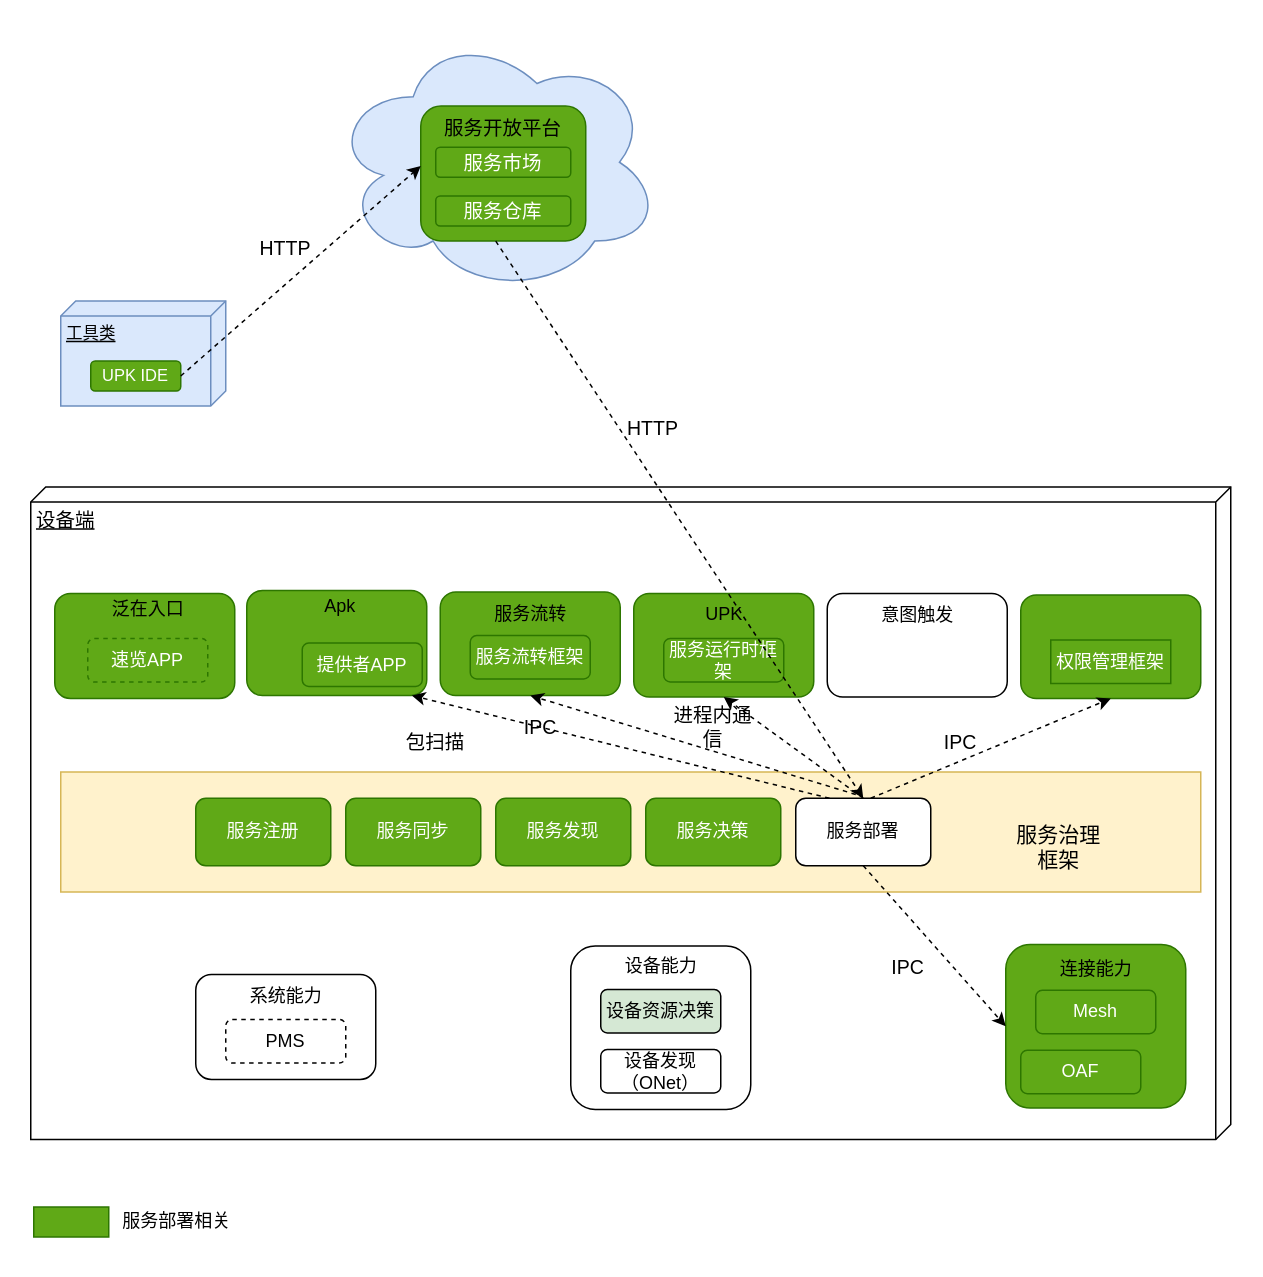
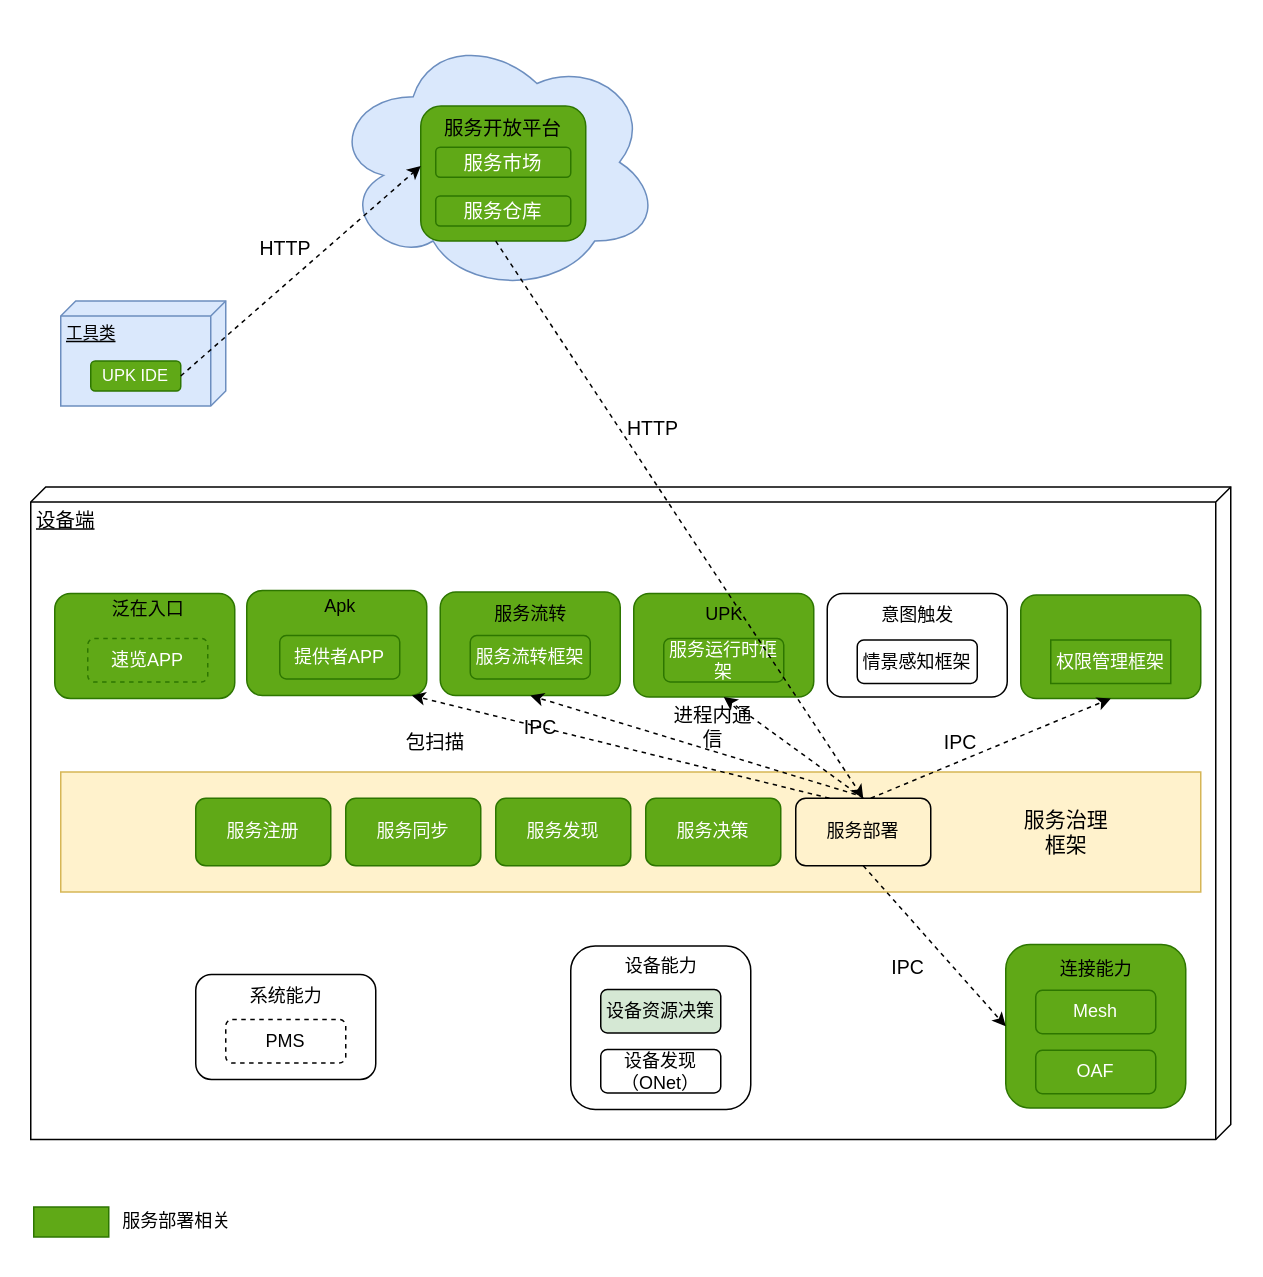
  <mxCell id="0" />
  <mxCell id="1" parent="0" />
  <mxCell id="2" value="&lt;font style=&quot;font-size: 11px;&quot;&gt;工具类&lt;/font&gt;" style="verticalAlign=top;align=left;spacingTop=8;spacingLeft=2;spacingRight=12;shape=cube;size=10;direction=south;fontStyle=4;html=1;fillColor=#dae8fc;strokeColor=#6c8ebf;" vertex="1" parent="1"><mxGeometry x="40" y="200" width="110" height="70" as="geometry" /></mxCell>
  <mxCell id="3" value="UPK IDE" style="rounded=1;whiteSpace=wrap;html=1;fontSize=11;fillColor=#60a917;fontColor=#ffffff;strokeColor=#2D7600;" vertex="1" parent="1"><mxGeometry x="60" y="240" width="60" height="20" as="geometry" /></mxCell>
  <mxCell id="4" value="" style="ellipse;shape=cloud;whiteSpace=wrap;html=1;fontSize=11;fillColor=#dae8fc;strokeColor=#6c8ebf;" vertex="1" parent="1"><mxGeometry x="220" y="20" width="220" height="175" as="geometry" /></mxCell>
  <mxCell id="5" value="" style="rounded=1;whiteSpace=wrap;html=1;fontSize=13;fillColor=#60a917;fontColor=#ffffff;strokeColor=#2D7600;" vertex="1" parent="1"><mxGeometry x="280" y="70" width="110" height="90" as="geometry" /></mxCell>
  <mxCell id="6" value="服务开放平台" style="text;html=1;strokeColor=none;fillColor=none;align=center;verticalAlign=middle;whiteSpace=wrap;rounded=0;fontSize=13;" vertex="1" parent="1"><mxGeometry x="295" y="70" width="80" height="30" as="geometry" /></mxCell>
  <mxCell id="7" value="服务市场" style="rounded=1;whiteSpace=wrap;html=1;fontSize=13;fillColor=#60a917;fontColor=#ffffff;strokeColor=#2D7600;" vertex="1" parent="1"><mxGeometry x="290" y="97.5" width="90" height="20" as="geometry" /></mxCell>
  <mxCell id="8" value="服务仓库" style="rounded=1;whiteSpace=wrap;html=1;fontSize=13;fillColor=#60a917;fontColor=#ffffff;strokeColor=#2D7600;" vertex="1" parent="1"><mxGeometry x="290" y="130" width="90" height="20" as="geometry" /></mxCell>
  <mxCell id="9" value="" style="endArrow=classic;dashed=1;html=1;rounded=0;fontSize=13;exitX=1;exitY=0.5;exitDx=0;exitDy=0;entryX=0.273;entryY=0.514;entryDx=0;entryDy=0;entryPerimeter=0;" edge="1" parent="1" source="3" target="4"><mxGeometry width="50" height="50" relative="1" as="geometry"><mxPoint x="160" y="260" as="sourcePoint" /><mxPoint x="210" y="210" as="targetPoint" /></mxGeometry></mxCell>
  <mxCell id="10" value="HTTP" style="text;html=1;strokeColor=none;fillColor=none;align=center;verticalAlign=middle;whiteSpace=wrap;rounded=0;fontSize=13;" vertex="1" parent="1"><mxGeometry x="160" y="150" width="60" height="30" as="geometry" /></mxCell>
  <mxCell id="11" value="设备端" style="verticalAlign=top;align=left;spacingTop=8;spacingLeft=2;spacingRight=12;shape=cube;size=10;direction=south;fontStyle=4;html=1;fontSize=13;" vertex="1" parent="1"><mxGeometry x="20" y="324" width="800" height="435" as="geometry" /></mxCell>
  <mxCell id="12" value="" style="rounded=0;whiteSpace=wrap;html=1;fillColor=#fff2cc;strokeColor=#d6b656;" vertex="1" parent="1"><mxGeometry x="40" y="514" width="760" height="80" as="geometry" /></mxCell>
- <mxCell id="13" value="&lt;font style=&quot;font-size: 14px;&quot;&gt;服务治理&lt;br&gt;框架&lt;/font&gt;" style="text;html=1;align=center;verticalAlign=middle;resizable=0;points=[];autosize=1;strokeColor=none;fillColor=none;" vertex="1" parent="1"><mxGeometry x="665" y="539" width="80" height="50" as="geometry" /></mxCell>
+ <mxCell id="13" value="&lt;font style=&quot;font-size: 14px;&quot;&gt;服务治理&lt;br&gt;框架&lt;/font&gt;" style="text;html=1;align=center;verticalAlign=middle;resizable=0;points=[];autosize=1;strokeColor=none;fillColor=none;" vertex="1" parent="1"><mxGeometry x="670" y="529" width="80" height="50" as="geometry" /></mxCell>
  <mxCell id="14" value="服务注册" style="rounded=1;whiteSpace=wrap;html=1;fillColor=#60a917;fontColor=#ffffff;strokeColor=#2D7600;" vertex="1" parent="1"><mxGeometry x="130" y="531.5" width="90" height="45" as="geometry" /></mxCell>
  <mxCell id="15" value="服务同步" style="rounded=1;whiteSpace=wrap;html=1;fillColor=#60a917;fontColor=#ffffff;strokeColor=#2D7600;" vertex="1" parent="1"><mxGeometry x="230" y="531.5" width="90" height="45" as="geometry" /></mxCell>
  <mxCell id="16" value="服务发现" style="rounded=1;whiteSpace=wrap;html=1;fillColor=#60a917;fontColor=#ffffff;strokeColor=#2D7600;" vertex="1" parent="1"><mxGeometry x="330" y="531.5" width="90" height="45" as="geometry" /></mxCell>
  <mxCell id="17" value="服务决策" style="rounded=1;whiteSpace=wrap;html=1;fillColor=#60a917;fontColor=#ffffff;strokeColor=#2D7600;" vertex="1" parent="1"><mxGeometry x="430" y="531.5" width="90" height="45" as="geometry" /></mxCell>
- <mxCell id="18" value="服务部署" style="rounded=1;whiteSpace=wrap;html=1;" vertex="1" parent="1"><mxGeometry x="530" y="531.5" width="90" height="45" as="geometry" /></mxCell>
+ <mxCell id="18" value="服务部署" style="rounded=1;whiteSpace=wrap;html=1;fillColor=#fff2cc;" vertex="1" parent="1"><mxGeometry x="530" y="531.5" width="90" height="45" as="geometry" /></mxCell>
  <mxCell id="19" value="" style="rounded=1;whiteSpace=wrap;html=1;fillColor=#60A917;strokeColor=#2D7600;" vertex="1" parent="1"><mxGeometry x="164" y="393" width="120" height="70" as="geometry" /></mxCell>
  <mxCell id="20" value="Apk" style="text;html=1;align=center;verticalAlign=middle;resizable=0;points=[];autosize=1;strokeColor=none;fillColor=none;" vertex="1" parent="1"><mxGeometry x="206" y="389" width="40" height="30" as="geometry" /></mxCell>
- <mxCell id="21" value="&lt;font color=&quot;#ffffff&quot;&gt;提供者APP&lt;/font&gt;" style="rounded=1;whiteSpace=wrap;html=1;fillColor=#60A917;strokeColor=#2D7600;" vertex="1" parent="1"><mxGeometry x="201" y="428" width="80" height="29" as="geometry" /></mxCell>
+ <mxCell id="21" value="&lt;font color=&quot;#ffffff&quot;&gt;提供者APP&lt;/font&gt;" style="rounded=1;whiteSpace=wrap;html=1;fillColor=#60A917;strokeColor=#2D7600;" vertex="1" parent="1"><mxGeometry x="186" y="423" width="80" height="29" as="geometry" /></mxCell>
  <mxCell id="22" value="" style="rounded=1;whiteSpace=wrap;html=1;fillColor=#60a917;strokeColor=#2D7600;fontColor=#ffffff;" vertex="1" parent="1"><mxGeometry x="293" y="394" width="120" height="69" as="geometry" /></mxCell>
  <mxCell id="23" value="服务流转" style="text;html=1;align=center;verticalAlign=middle;resizable=0;points=[];autosize=1;strokeColor=none;fillColor=none;" vertex="1" parent="1"><mxGeometry x="318" y="394" width="70" height="30" as="geometry" /></mxCell>
  <mxCell id="24" value="服务流转框架" style="rounded=1;whiteSpace=wrap;html=1;fillColor=#60a917;fontColor=#ffffff;strokeColor=#2D7600;" vertex="1" parent="1"><mxGeometry x="313" y="423" width="80" height="29" as="geometry" /></mxCell>
  <mxCell id="25" value="" style="rounded=1;whiteSpace=wrap;html=1;fillColor=#60a917;fontColor=#ffffff;strokeColor=#2D7600;" vertex="1" parent="1"><mxGeometry x="422" y="395" width="120" height="69" as="geometry" /></mxCell>
  <mxCell id="26" value="UPK" style="text;html=1;align=center;verticalAlign=middle;resizable=0;points=[];autosize=1;strokeColor=none;fillColor=none;" vertex="1" parent="1"><mxGeometry x="457" y="394" width="50" height="30" as="geometry" /></mxCell>
  <mxCell id="27" value="服务运行时框架" style="rounded=1;whiteSpace=wrap;html=1;fillColor=#60a917;fontColor=#ffffff;strokeColor=#2D7600;" vertex="1" parent="1"><mxGeometry x="442" y="425" width="80" height="29" as="geometry" /></mxCell>
  <mxCell id="28" value="" style="rounded=1;whiteSpace=wrap;html=1;" vertex="1" parent="1"><mxGeometry x="551" y="395" width="120" height="69" as="geometry" /></mxCell>
  <mxCell id="29" value="意图触发" style="text;html=1;align=center;verticalAlign=middle;resizable=0;points=[];autosize=1;strokeColor=none;fillColor=none;" vertex="1" parent="1"><mxGeometry x="576" y="395" width="70" height="30" as="geometry" /></mxCell>
+ <mxCell id="30" value="情景感知框架" style="rounded=1;whiteSpace=wrap;html=1;" vertex="1" parent="1"><mxGeometry x="571" y="426" width="80" height="29" as="geometry" /></mxCell>
  <mxCell id="31" value="" style="rounded=1;whiteSpace=wrap;html=1;fillColor=#60a917;fontColor=#ffffff;strokeColor=#2D7600;" vertex="1" parent="1"><mxGeometry x="680" y="396" width="120" height="69" as="geometry" /></mxCell>
  <mxCell id="32" value="权限管理框架" style="whiteSpace=wrap;html=1;fillColor=#60a917;fontColor=#ffffff;strokeColor=#2D7600;rounded=0;" vertex="1" parent="1"><mxGeometry x="700" y="426" width="80" height="29" as="geometry" /></mxCell>
  <mxCell id="33" value="" style="endArrow=classic;dashed=1;html=1;rounded=0;fontSize=13;exitX=1;exitY=0.5;exitDx=0;exitDy=0;entryX=0.5;entryY=0;entryDx=0;entryDy=0;" edge="1" parent="1" target="18"><mxGeometry width="50" height="50" relative="1" as="geometry"><mxPoint x="330" y="160.05" as="sourcePoint" /><mxPoint x="490.06" y="20" as="targetPoint" /></mxGeometry></mxCell>
  <mxCell id="34" value="HTTP" style="text;html=1;strokeColor=none;fillColor=none;align=center;verticalAlign=middle;whiteSpace=wrap;rounded=0;fontSize=13;" vertex="1" parent="1"><mxGeometry x="405" y="270" width="60" height="30" as="geometry" /></mxCell>
  <mxCell id="35" value="" style="group" vertex="1" connectable="0" parent="1"><mxGeometry x="670" y="629" width="120" height="109" as="geometry" /></mxCell>
  <mxCell id="36" value="" style="rounded=1;whiteSpace=wrap;html=1;fillColor=#60a917;fontColor=#ffffff;strokeColor=#2D7600;" vertex="1" parent="35"><mxGeometry width="120" height="109" as="geometry" /></mxCell>
  <mxCell id="37" value="连接能力" style="text;html=1;align=center;verticalAlign=middle;resizable=0;points=[];autosize=1;strokeColor=none;fillColor=none;" vertex="1" parent="35"><mxGeometry x="25" y="1.5" width="70" height="30" as="geometry" /></mxCell>
  <mxCell id="38" value="Mesh" style="rounded=1;whiteSpace=wrap;html=1;fillColor=#60a917;fontColor=#ffffff;strokeColor=#2D7600;" vertex="1" parent="35"><mxGeometry x="20" y="30.5" width="80" height="29" as="geometry" /></mxCell>
- <mxCell id="39" value="OAF" style="rounded=1;whiteSpace=wrap;html=1;fillColor=#60a917;fontColor=#ffffff;strokeColor=#2D7600;" vertex="1" parent="35"><mxGeometry x="10" y="70.5" width="80" height="29" as="geometry" /></mxCell>
+ <mxCell id="39" value="OAF" style="rounded=1;whiteSpace=wrap;html=1;fillColor=#60a917;fontColor=#ffffff;strokeColor=#2D7600;" vertex="1" parent="35"><mxGeometry x="20" y="70.5" width="80" height="29" as="geometry" /></mxCell>
  <mxCell id="40" value="" style="group" vertex="1" connectable="0" parent="1"><mxGeometry x="380" y="629" width="120" height="110" as="geometry" /></mxCell>
  <mxCell id="41" value="" style="rounded=1;whiteSpace=wrap;html=1;" vertex="1" parent="40"><mxGeometry y="1" width="120" height="109" as="geometry" /></mxCell>
  <mxCell id="42" value="设备能力" style="text;html=1;align=center;verticalAlign=middle;resizable=0;points=[];autosize=1;strokeColor=none;fillColor=none;" vertex="1" parent="40"><mxGeometry x="25" width="70" height="30" as="geometry" /></mxCell>
  <mxCell id="43" value="设备资源决策" style="rounded=1;whiteSpace=wrap;html=1;fillColor=#d5e8d4;" vertex="1" parent="40"><mxGeometry x="20" y="30" width="80" height="29" as="geometry" /></mxCell>
  <mxCell id="44" value="设备发现（ONet）" style="rounded=1;whiteSpace=wrap;html=1;" vertex="1" parent="40"><mxGeometry x="20" y="70" width="80" height="29" as="geometry" /></mxCell>
  <mxCell id="45" value="" style="group" vertex="1" connectable="0" parent="1"><mxGeometry x="130" y="649" width="120" height="70" as="geometry" /></mxCell>
  <mxCell id="46" value="" style="rounded=1;whiteSpace=wrap;html=1;" vertex="1" parent="45"><mxGeometry width="120" height="70" as="geometry" /></mxCell>
  <mxCell id="47" value="系统能力" style="text;html=1;align=center;verticalAlign=middle;resizable=0;points=[];autosize=1;strokeColor=none;fillColor=none;" vertex="1" parent="45"><mxGeometry x="25" width="70" height="30" as="geometry" /></mxCell>
  <mxCell id="48" value="PMS" style="rounded=1;whiteSpace=wrap;html=1;dashed=1;" vertex="1" parent="45"><mxGeometry x="20" y="30" width="80" height="29" as="geometry" /></mxCell>
  <mxCell id="49" value="" style="endArrow=classic;dashed=1;html=1;rounded=0;exitX=0.5;exitY=1;exitDx=0;exitDy=0;entryX=0;entryY=0.5;entryDx=0;entryDy=0;" edge="1" parent="1" source="18" target="36"><mxGeometry width="50" height="50" relative="1" as="geometry"><mxPoint x="540" y="659" as="sourcePoint" /><mxPoint x="590" y="609" as="targetPoint" /></mxGeometry></mxCell>
  <mxCell id="50" value="" style="endArrow=classic;dashed=1;html=1;rounded=0;fontSize=13;exitX=1;exitY=0.5;exitDx=0;exitDy=0;entryX=0.5;entryY=1;entryDx=0;entryDy=0;" edge="1" parent="1" target="31"><mxGeometry width="50" height="50" relative="1" as="geometry"><mxPoint x="580" y="531.5" as="sourcePoint" /><mxPoint x="740.06" y="391.45" as="targetPoint" /></mxGeometry></mxCell>
  <mxCell id="51" value="" style="endArrow=classic;dashed=1;html=1;rounded=0;fontSize=13;exitX=0.5;exitY=0;exitDx=0;exitDy=0;entryX=0.5;entryY=1;entryDx=0;entryDy=0;" edge="1" parent="1" source="18" target="25"><mxGeometry width="50" height="50" relative="1" as="geometry"><mxPoint x="590" y="541.5" as="sourcePoint" /><mxPoint x="750" y="475" as="targetPoint" /></mxGeometry></mxCell>
  <mxCell id="52" value="" style="endArrow=classic;dashed=1;html=1;rounded=0;fontSize=13;entryX=0.5;entryY=1;entryDx=0;entryDy=0;" edge="1" parent="1" target="22"><mxGeometry width="50" height="50" relative="1" as="geometry"><mxPoint x="570" y="529" as="sourcePoint" /><mxPoint x="470" y="474" as="targetPoint" /></mxGeometry></mxCell>
  <mxCell id="53" value="IPC" style="text;html=1;strokeColor=none;fillColor=none;align=center;verticalAlign=middle;whiteSpace=wrap;rounded=0;fontSize=13;" vertex="1" parent="1"><mxGeometry x="330" y="469" width="60" height="30" as="geometry" /></mxCell>
  <mxCell id="54" value="进程内通信" style="text;html=1;strokeColor=none;fillColor=none;align=center;verticalAlign=middle;whiteSpace=wrap;rounded=0;fontSize=13;" vertex="1" parent="1"><mxGeometry x="445" y="469" width="60" height="30" as="geometry" /></mxCell>
  <mxCell id="55" value="IPC" style="text;html=1;strokeColor=none;fillColor=none;align=center;verticalAlign=middle;whiteSpace=wrap;rounded=0;fontSize=13;" vertex="1" parent="1"><mxGeometry x="610" y="479" width="60" height="30" as="geometry" /></mxCell>
  <mxCell id="56" value="IPC" style="text;html=1;strokeColor=none;fillColor=none;align=center;verticalAlign=middle;whiteSpace=wrap;rounded=0;fontSize=13;" vertex="1" parent="1"><mxGeometry x="575" y="629" width="60" height="30" as="geometry" /></mxCell>
  <mxCell id="57" value="" style="rounded=0;whiteSpace=wrap;html=1;fillColor=#60a917;fontColor=#ffffff;strokeColor=#2D7600;" vertex="1" parent="1"><mxGeometry x="22" y="804" width="50" height="20" as="geometry" /></mxCell>
  <mxCell id="58" value="服务部署相关" style="text;html=1;align=center;verticalAlign=middle;resizable=0;points=[];autosize=1;strokeColor=none;fillColor=none;" vertex="1" parent="1"><mxGeometry x="67" y="799" width="100" height="30" as="geometry" /></mxCell>
  <mxCell id="59" value="" style="endArrow=classic;dashed=1;html=1;rounded=0;fontSize=13;exitX=0.25;exitY=0;exitDx=0;exitDy=0;entryX=0.917;entryY=1;entryDx=0;entryDy=0;entryPerimeter=0;" edge="1" parent="1" source="18" target="19"><mxGeometry width="50" height="50" relative="1" as="geometry"><mxPoint x="130" y="259" as="sourcePoint" /><mxPoint x="290" y="119" as="targetPoint" /></mxGeometry></mxCell>
  <mxCell id="60" value="包扫描" style="text;html=1;strokeColor=none;fillColor=none;align=center;verticalAlign=middle;whiteSpace=wrap;rounded=0;fontSize=13;" vertex="1" parent="1"><mxGeometry x="260" y="479" width="60" height="30" as="geometry" /></mxCell>
  <mxCell id="61" value="" style="rounded=1;whiteSpace=wrap;html=1;fillColor=#60A917;strokeColor=#2D7600;" vertex="1" parent="1"><mxGeometry x="36" y="395" width="120" height="70" as="geometry" /></mxCell>
  <mxCell id="62" value="泛在入口" style="text;html=1;align=center;verticalAlign=middle;resizable=0;points=[];autosize=1;strokeColor=none;fillColor=none;" vertex="1" parent="1"><mxGeometry x="63" y="391" width="70" height="30" as="geometry" /></mxCell>
  <mxCell id="63" value="&lt;font color=&quot;#ffffff&quot;&gt;速览APP&lt;/font&gt;" style="rounded=1;whiteSpace=wrap;html=1;fillColor=#60A917;strokeColor=#2D7600;dashed=1;" vertex="1" parent="1"><mxGeometry x="58" y="425" width="80" height="29" as="geometry" /></mxCell>
